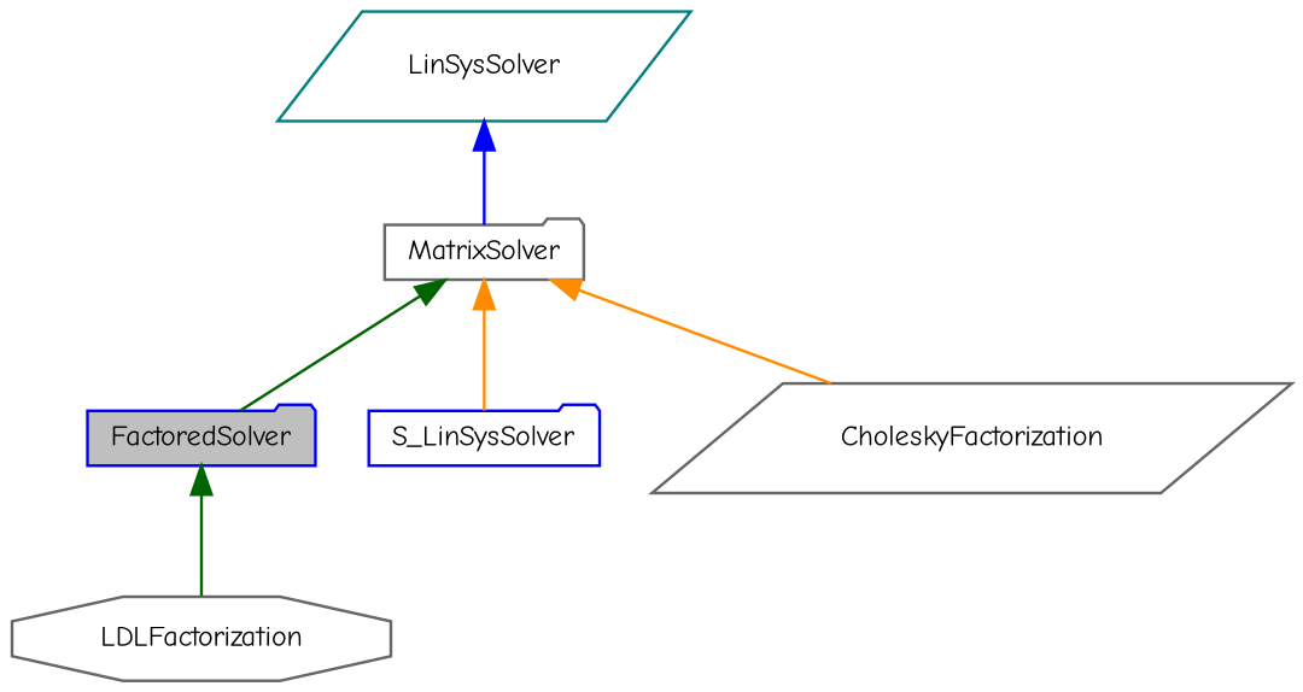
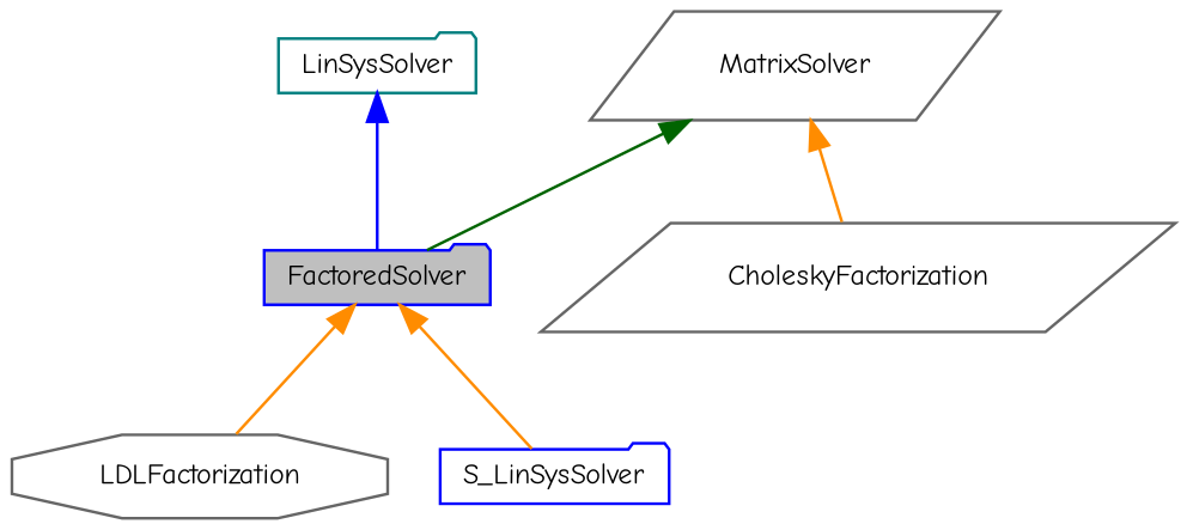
  digraph {
    fontname="Comic Neue"
    node [color=gray40 fillcolor=white fontname="Comic Neue" fontsize=10 shape=parallelogram style=filled]
    edge [color=darkgreen dir=back fontname="Comic Neue" fontsize=10 labelfontname=Helvetica labelfontsize=10 style=solid]
    n1 [color=blue fillcolor=grey75 fontcolor=black height=0.2 label=FactoredSolver shape=folder width=0.4]
    n2 [height=0.2 label=LDLFactorization shape=octagon width=0.4]
    n3 [color=blue height=0.2 label=S_LinSysSolver shape=folder width=0.4]
    n4 [height=0.2 label=CholeskyFactorization width=0.4]
-   n5 [height=0.2 label=MatrixSolver shape=folder width=0.4]
-   n6 [color=teal height=0.2 label=LinSysSolver width=0.4]
-   n1 -> n2
-   n5 -> n3 [color=darkorange]
+   n5 [height=0.2 label=MatrixSolver width=0.4]
+   n6 [color=teal height=0.2 label=LinSysSolver shape=folder width=0.4]
+   n1 -> n2 [color=darkorange]
+   n1 -> n3 [color=darkorange]
    n5 -> n1
    n5 -> n4 [color=darkorange]
-   n6 -> n5 [color=blue]
+   n6 -> n1 [color=blue]
  }
